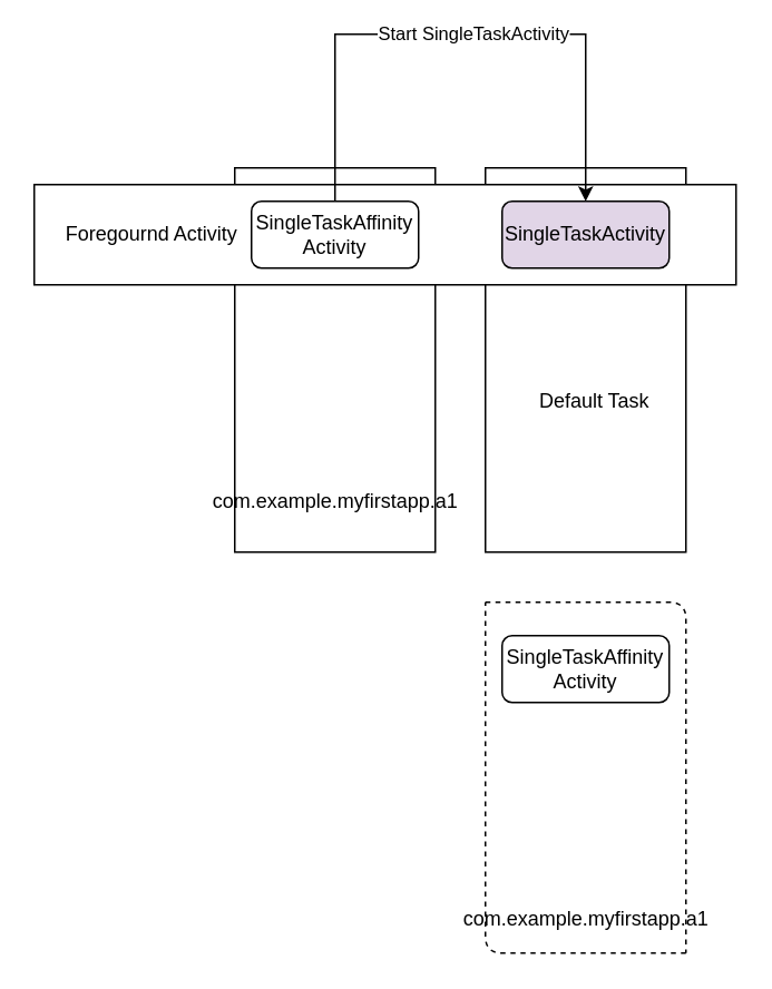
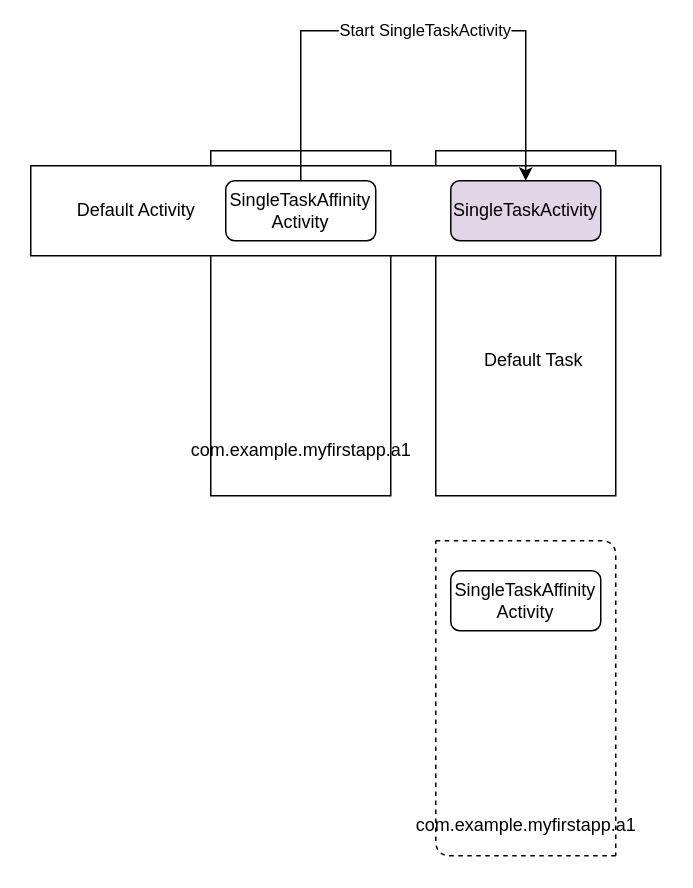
  <mxCell id="0" />
  <mxCell id="1" parent="0" />
  <mxCell id="2" value="" style="group" vertex="1" connectable="0" parent="1"><mxGeometry x="140" y="100" width="140" height="230" as="geometry" /></mxCell>
  <mxCell id="3" value="" style="whiteSpace=wrap;html=1;" vertex="1" parent="2"><mxGeometry width="120" height="230" as="geometry" /></mxCell>
  <mxCell id="4" value="com.example.myfirstapp.a1" style="text;html=1;align=center;verticalAlign=middle;resizable=0;points=[];autosize=1;" vertex="1" parent="2"><mxGeometry x="-20" y="190" width="160" height="20" as="geometry" /></mxCell>
  <mxCell id="5" value="" style="whiteSpace=wrap;html=1;" vertex="1" parent="1"><mxGeometry x="290" y="100" width="120" height="230" as="geometry" /></mxCell>
  <mxCell id="6" value="" style="rounded=0;whiteSpace=wrap;html=1;" vertex="1" parent="1"><mxGeometry x="20" y="110" width="420" height="60" as="geometry" /></mxCell>
  <mxCell id="7" value="Start SingleTaskActivity" style="edgeStyle=orthogonalEdgeStyle;rounded=0;orthogonalLoop=1;jettySize=auto;html=1;entryX=0.5;entryY=0;entryDx=0;entryDy=0;" edge="1" parent="1" target="9"><mxGeometry x="0.045" relative="1" as="geometry"><Array as="points"><mxPoint x="200" y="20" /><mxPoint x="350" y="20" /></Array><mxPoint x="200" y="120" as="sourcePoint" /><mxPoint as="offset" /></mxGeometry></mxCell>
- <mxCell id="8" value="Foregournd Activity" style="text;html=1;align=center;verticalAlign=middle;resizable=0;points=[];autosize=1;" vertex="1" parent="1"><mxGeometry x="30" y="130" width="120" height="20" as="geometry" /></mxCell>
+ <mxCell id="8" value="Default Activity" style="text;html=1;align=center;verticalAlign=middle;resizable=0;points=[];autosize=1;" vertex="1" parent="1"><mxGeometry x="30" y="130" width="120" height="20" as="geometry" /></mxCell>
  <mxCell id="9" value="&lt;font style=&quot;font-size: 12px&quot;&gt;SingleTaskActivity&lt;/font&gt;" style="rounded=1;whiteSpace=wrap;html=1;fillColor=#e1d5e7;" vertex="1" parent="1"><mxGeometry x="300" y="120" width="100" height="40" as="geometry" /></mxCell>
  <mxCell id="10" value="com.example.myfirstapp.a1" style="text;html=1;align=center;verticalAlign=middle;resizable=0;points=[];autosize=1;" vertex="1" parent="1"><mxGeometry x="270" y="540" width="160" height="20" as="geometry" /></mxCell>
  <mxCell id="11" value="" style="endArrow=none;dashed=1;html=1;" edge="1" parent="1"><mxGeometry x="170" y="440" width="50" height="50" as="geometry"><mxPoint x="410" y="570" as="sourcePoint" /><mxPoint x="290" y="360" as="targetPoint" /><Array as="points"><mxPoint x="290" y="570" /></Array></mxGeometry></mxCell>
  <mxCell id="12" value="" style="endArrow=none;dashed=1;html=1;" edge="1" parent="1"><mxGeometry x="170" y="440" width="50" height="50" as="geometry"><mxPoint x="290" y="360" as="sourcePoint" /><mxPoint x="410" y="570" as="targetPoint" /><Array as="points"><mxPoint x="410" y="360" /></Array></mxGeometry></mxCell>
  <mxCell id="13" value="Default Task" style="text;html=1;align=center;verticalAlign=middle;resizable=0;points=[];autosize=1;" vertex="1" parent="1"><mxGeometry x="315" y="230" width="80" height="20" as="geometry" /></mxCell>
  <mxCell id="14" value="&lt;font style=&quot;font-size: 12px&quot;&gt;SingleTaskAffinity&lt;br&gt;Activity&lt;/font&gt;" style="rounded=1;whiteSpace=wrap;html=1;" vertex="1" parent="1"><mxGeometry x="150" y="120" width="100" height="40" as="geometry" /></mxCell>
  <mxCell id="15" value="&lt;font style=&quot;font-size: 12px&quot;&gt;SingleTaskAffinity&lt;br&gt;Activity&lt;/font&gt;" style="rounded=1;whiteSpace=wrap;html=1;" vertex="1" parent="1"><mxGeometry x="300" y="380" width="100" height="40" as="geometry" /></mxCell>
